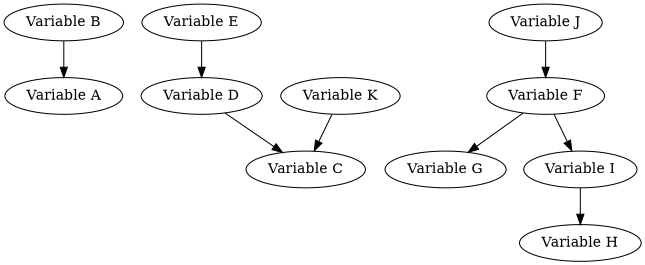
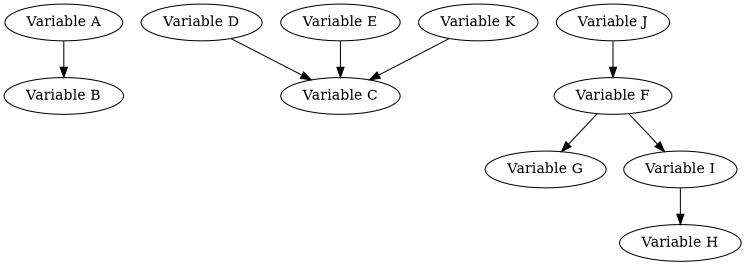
  digraph {
    n1 [label="Variable A"]
    n2 [label="Variable B"]
    n3 [label="Variable C"]
    n4 [label="Variable D"]
    n5 [label="Variable E"]
    n6 [label="Variable F"]
    n7 [label="Variable G"]
    n8 [label="Variable I"]
    n9 [label="Variable H"]
    n10 [label="Variable J"]
    n11 [label="Variable K"]
-   n2 -> n1
+   n1 -> n2
    n4 -> n3
-   n5 -> n4
+   n5 -> n3
    n6 -> n7
    n6 -> n8
    n8 -> n9
    n10 -> n6
    n11 -> n3
  }
